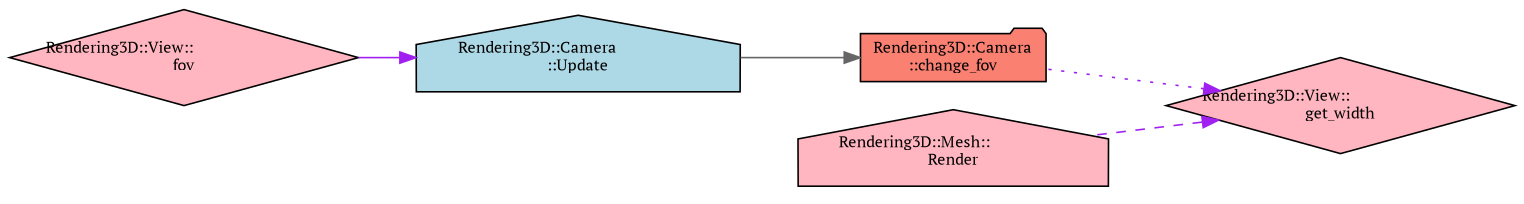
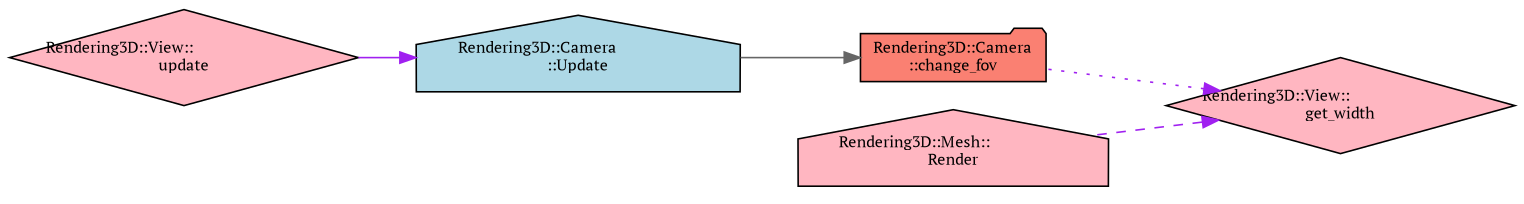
  digraph {
    fontname="PT Serif"
    rankdir=RL
    node [color=black fillcolor=lightpink fontname="PT Serif" fontsize=10 shape=diamond style=filled]
    edge [color=purple dir=back fontname="PT Serif" fontsize=10 labelfontname=Helvetica labelfontsize=10 style=solid]
    n1 [fontcolor=black height=0.2 label="Rendering3D::View::\lget_width" width=0.4]
    n2 [fillcolor=salmon height=0.2 label="Rendering3D::Camera\l::change_fov" shape=folder width=0.4]
    n3 [height=0.2 label="Rendering3D::Mesh::\lRender" shape=house width=0.4]
    n4 [fillcolor=lightblue height=0.2 label="Rendering3D::Camera\l::Update" shape=house width=0.4]
-   n5 [height=0.2 label="Rendering3D::View::\lfov" width=0.4]
+   n5 [height=0.2 label="Rendering3D::View::\lupdate" width=0.4]
    n1 -> n2 [style=dotted]
    n1 -> n3 [style=dashed]
    n2 -> n4 [color=gray40]
    n4 -> n5
  }
